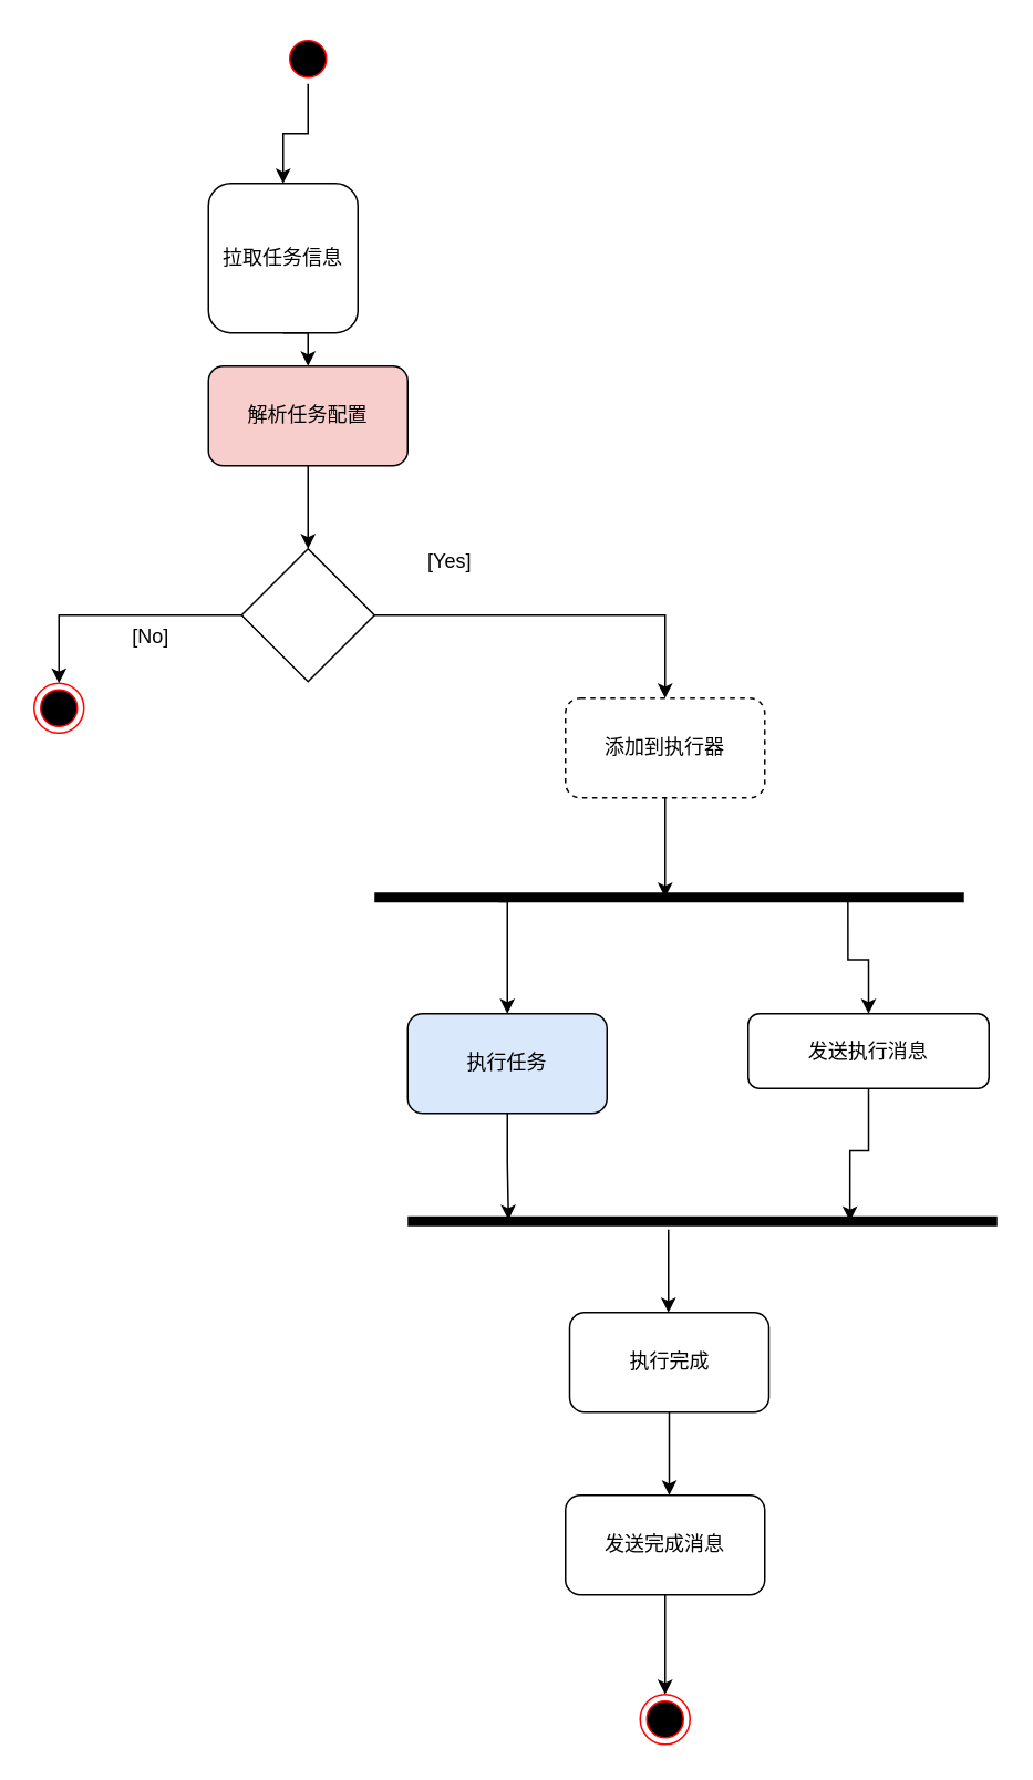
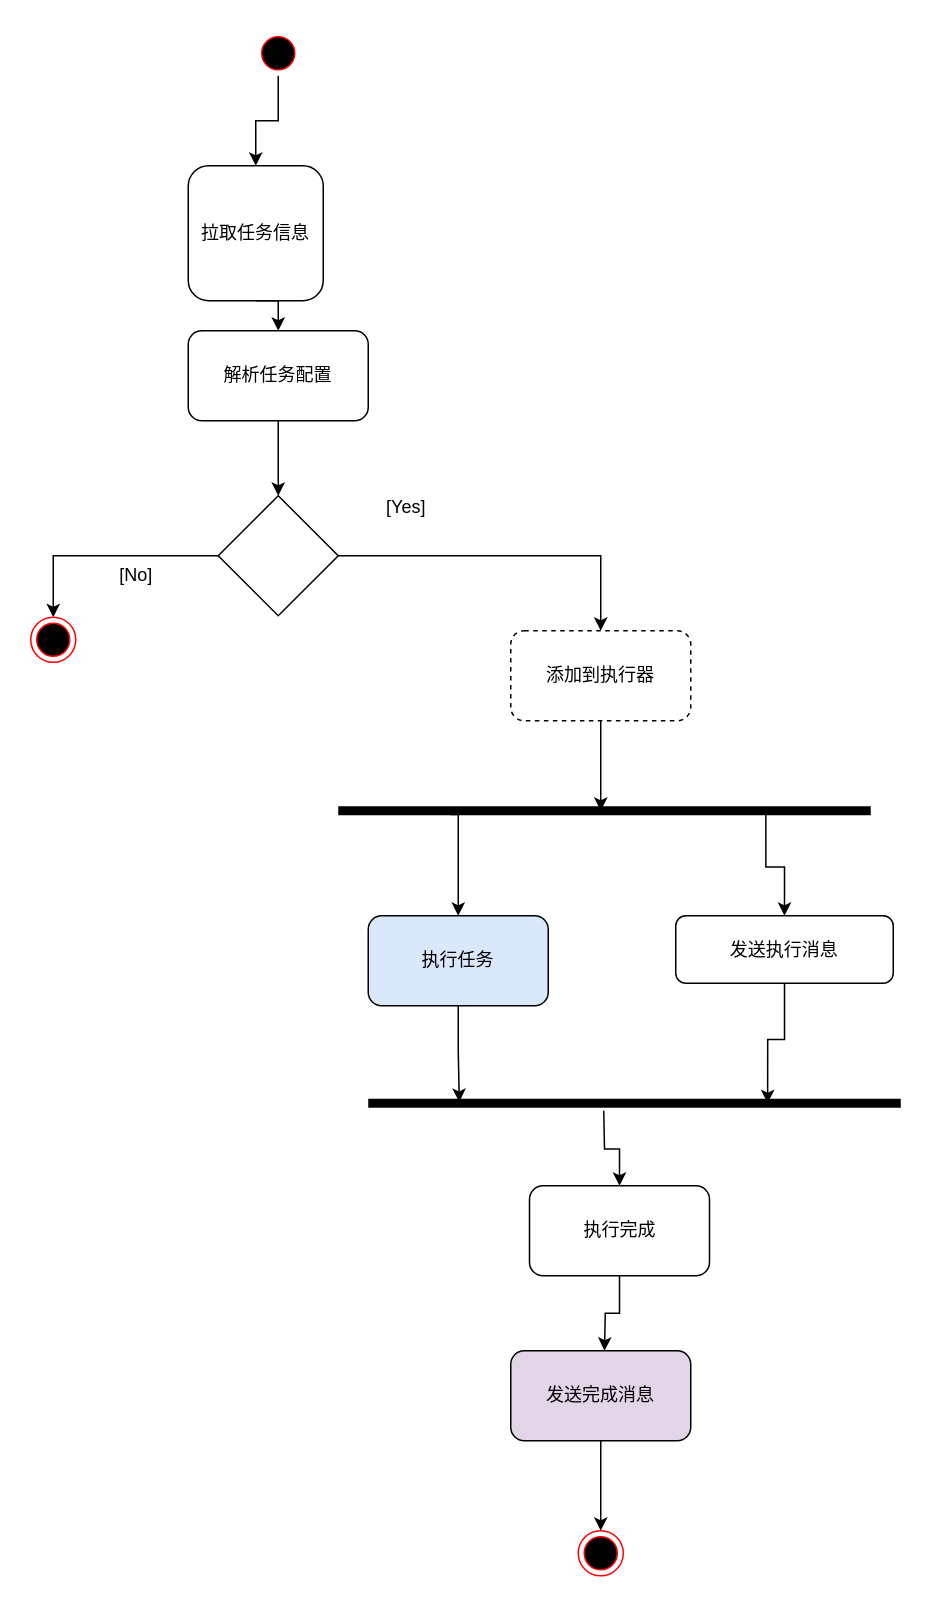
  <mxCell id="0" />
  <mxCell id="1" parent="0" />
  <mxCell id="2" style="edgeStyle=orthogonalEdgeStyle;rounded=0;orthogonalLoop=1;jettySize=auto;html=1;entryX=0.5;entryY=0;entryDx=0;entryDy=0;" parent="1" source="3" target="5" edge="1"><mxGeometry relative="1" as="geometry" /></mxCell>
  <mxCell id="3" value="" style="ellipse;html=1;shape=startState;fillColor=#000000;strokeColor=#ff0000;" parent="1" vertex="1"><mxGeometry x="170" y="20" width="30" height="30" as="geometry" /></mxCell>
  <mxCell id="4" style="edgeStyle=orthogonalEdgeStyle;rounded=0;orthogonalLoop=1;jettySize=auto;html=1;exitX=0.5;exitY=1;exitDx=0;exitDy=0;" parent="1" source="5" edge="1"><mxGeometry relative="1" as="geometry"><mxPoint x="185" y="220" as="targetPoint" /></mxGeometry></mxCell>
  <mxCell id="5" value="拉取任务信息" style="rounded=1;whiteSpace=wrap;html=1;" parent="1" vertex="1"><mxGeometry x="125" y="110" width="90" height="90" as="geometry" /></mxCell>
  <mxCell id="6" style="edgeStyle=orthogonalEdgeStyle;rounded=0;orthogonalLoop=1;jettySize=auto;html=1;" parent="1" source="7" edge="1"><mxGeometry relative="1" as="geometry"><mxPoint x="185" y="330" as="targetPoint" /></mxGeometry></mxCell>
- <mxCell id="7" value="解析任务配置" style="rounded=1;whiteSpace=wrap;html=1;fillColor=#f8cecc;" parent="1" vertex="1"><mxGeometry x="125" y="220" width="120" height="60" as="geometry" /></mxCell>
+ <mxCell id="7" value="解析任务配置" style="rounded=1;whiteSpace=wrap;html=1;" parent="1" vertex="1"><mxGeometry x="125" y="220" width="120" height="60" as="geometry" /></mxCell>
  <mxCell id="8" style="edgeStyle=orthogonalEdgeStyle;rounded=0;orthogonalLoop=1;jettySize=auto;html=1;entryX=0.5;entryY=0;entryDx=0;entryDy=0;" parent="1" source="10" target="11" edge="1"><mxGeometry relative="1" as="geometry"><mxPoint x="50" y="370" as="targetPoint" /></mxGeometry></mxCell>
  <mxCell id="9" style="edgeStyle=orthogonalEdgeStyle;rounded=0;orthogonalLoop=1;jettySize=auto;html=1;entryX=0.5;entryY=0;entryDx=0;entryDy=0;" parent="1" source="10" target="15" edge="1"><mxGeometry relative="1" as="geometry"><mxPoint x="490" y="370" as="targetPoint" /></mxGeometry></mxCell>
  <mxCell id="10" value="" style="rhombus;whiteSpace=wrap;html=1;" parent="1" vertex="1"><mxGeometry x="145" y="330" width="80" height="80" as="geometry" /></mxCell>
  <mxCell id="11" value="" style="ellipse;html=1;shape=endState;fillColor=#000000;strokeColor=#ff0000;" parent="1" vertex="1"><mxGeometry x="20" y="411" width="30" height="30" as="geometry" /></mxCell>
  <mxCell id="12" value="[No]" style="text;html=1;align=center;verticalAlign=middle;resizable=0;points=[];autosize=1;strokeColor=none;fillColor=none;" parent="1" vertex="1"><mxGeometry x="65" y="368" width="50" height="30" as="geometry" /></mxCell>
  <mxCell id="13" value="[Yes]" style="text;html=1;align=center;verticalAlign=middle;resizable=0;points=[];autosize=1;strokeColor=none;fillColor=none;" parent="1" vertex="1"><mxGeometry x="245" y="323" width="50" height="30" as="geometry" /></mxCell>
  <mxCell id="14" style="edgeStyle=orthogonalEdgeStyle;rounded=0;orthogonalLoop=1;jettySize=auto;html=1;" parent="1" source="15" edge="1"><mxGeometry relative="1" as="geometry"><mxPoint x="400" y="540" as="targetPoint" /></mxGeometry></mxCell>
  <mxCell id="15" value="添加到执行器" style="rounded=1;whiteSpace=wrap;html=1;dashed=1;" parent="1" vertex="1"><mxGeometry x="340" y="420" width="120" height="60" as="geometry" /></mxCell>
  <mxCell id="16" style="edgeStyle=orthogonalEdgeStyle;rounded=0;orthogonalLoop=1;jettySize=auto;html=1;entryX=0.171;entryY=0.414;entryDx=0;entryDy=0;entryPerimeter=0;" edge="1" parent="1" source="17" target="25"><mxGeometry relative="1" as="geometry" /></mxCell>
  <mxCell id="17" value="执行任务" style="rounded=1;whiteSpace=wrap;html=1;fillColor=#dae8fc;" parent="1" vertex="1"><mxGeometry x="245" y="610" width="120" height="60" as="geometry" /></mxCell>
  <mxCell id="18" style="edgeStyle=orthogonalEdgeStyle;rounded=0;orthogonalLoop=1;jettySize=auto;html=1;" edge="1" parent="1" source="19"><mxGeometry relative="1" as="geometry"><mxPoint x="402.5" y="900" as="targetPoint" /></mxGeometry></mxCell>
- <mxCell id="19" value="执行完成" style="rounded=1;whiteSpace=wrap;html=1;" parent="1" vertex="1"><mxGeometry x="342.5" y="790" width="120" height="60" as="geometry" /></mxCell>
+ <mxCell id="19" value="执行完成" style="rounded=1;whiteSpace=wrap;html=1;" parent="1" vertex="1"><mxGeometry x="352.5" y="790" width="120" height="60" as="geometry" /></mxCell>
  <mxCell id="20" value="" style="shape=line;html=1;strokeWidth=6;strokeColor=#000000;" vertex="1" parent="1"><mxGeometry x="225" y="535" width="355" height="10" as="geometry" /></mxCell>
  <mxCell id="21" style="edgeStyle=orthogonalEdgeStyle;rounded=0;orthogonalLoop=1;jettySize=auto;html=1;entryX=0.75;entryY=0.5;entryDx=0;entryDy=0;entryPerimeter=0;" edge="1" parent="1" source="22" target="25"><mxGeometry relative="1" as="geometry" /></mxCell>
  <mxCell id="22" value="发送执行消息" style="rounded=1;whiteSpace=wrap;html=1;" vertex="1" parent="1"><mxGeometry x="450" y="610" width="145" height="45" as="geometry" /></mxCell>
  <mxCell id="23" style="edgeStyle=orthogonalEdgeStyle;rounded=0;orthogonalLoop=1;jettySize=auto;html=1;exitX=0.211;exitY=0.75;exitDx=0;exitDy=0;exitPerimeter=0;entryX=0.5;entryY=0;entryDx=0;entryDy=0;" edge="1" parent="1" source="20" target="17"><mxGeometry relative="1" as="geometry"><mxPoint x="410" y="550" as="targetPoint" /><mxPoint x="410" y="490" as="sourcePoint" /><Array as="points"><mxPoint x="305" y="542" /></Array></mxGeometry></mxCell>
  <mxCell id="24" style="edgeStyle=orthogonalEdgeStyle;rounded=0;orthogonalLoop=1;jettySize=auto;html=1;entryX=0.5;entryY=0;entryDx=0;entryDy=0;exitX=0.803;exitY=0.5;exitDx=0;exitDy=0;exitPerimeter=0;" edge="1" parent="1" source="20" target="22"><mxGeometry relative="1" as="geometry"><mxPoint x="510" y="600" as="targetPoint" /><mxPoint x="510" y="550" as="sourcePoint" /></mxGeometry></mxCell>
  <mxCell id="25" value="" style="shape=line;html=1;strokeWidth=6;strokeColor=#000000;" vertex="1" parent="1"><mxGeometry x="245" y="730" width="355" height="10" as="geometry" /></mxCell>
  <mxCell id="26" style="edgeStyle=orthogonalEdgeStyle;rounded=0;orthogonalLoop=1;jettySize=auto;html=1;" edge="1" parent="1" target="19"><mxGeometry relative="1" as="geometry"><mxPoint x="410" y="550" as="targetPoint" /><mxPoint x="402" y="740" as="sourcePoint" /></mxGeometry></mxCell>
  <mxCell id="27" style="edgeStyle=orthogonalEdgeStyle;rounded=0;orthogonalLoop=1;jettySize=auto;html=1;" edge="1" parent="1" source="28"><mxGeometry relative="1" as="geometry"><mxPoint x="400" y="1020" as="targetPoint" /></mxGeometry></mxCell>
- <mxCell id="28" value="发送完成消息" style="rounded=1;whiteSpace=wrap;html=1;" vertex="1" parent="1"><mxGeometry x="340" y="900" width="120" height="60" as="geometry" /></mxCell>
+ <mxCell id="28" value="发送完成消息" style="rounded=1;whiteSpace=wrap;html=1;fillColor=#e1d5e7;" vertex="1" parent="1"><mxGeometry x="340" y="900" width="120" height="60" as="geometry" /></mxCell>
  <mxCell id="29" value="" style="ellipse;html=1;shape=endState;fillColor=#000000;strokeColor=#ff0000;" vertex="1" parent="1"><mxGeometry x="385" y="1020" width="30" height="30" as="geometry" /></mxCell>
